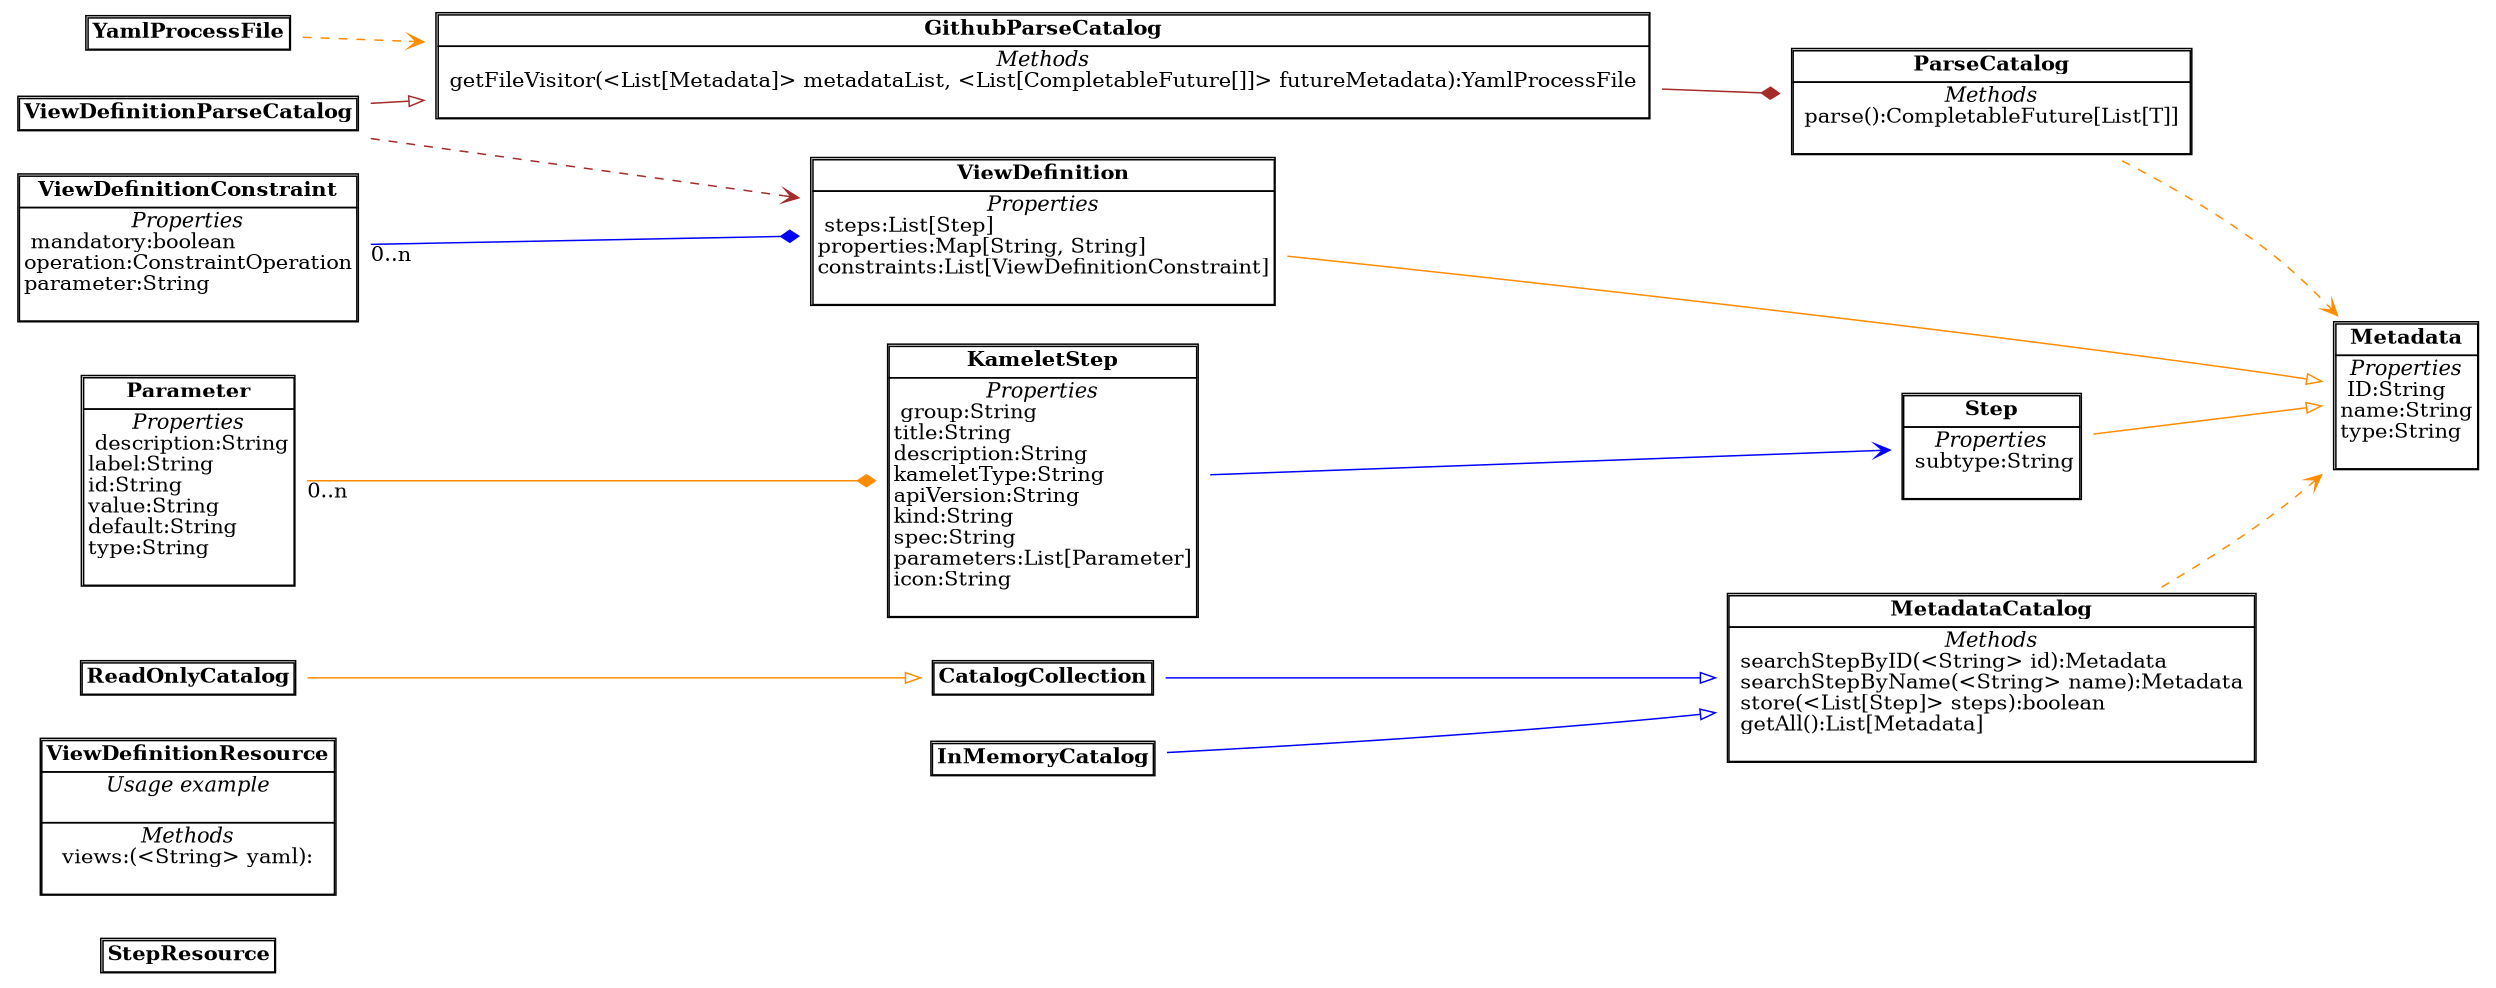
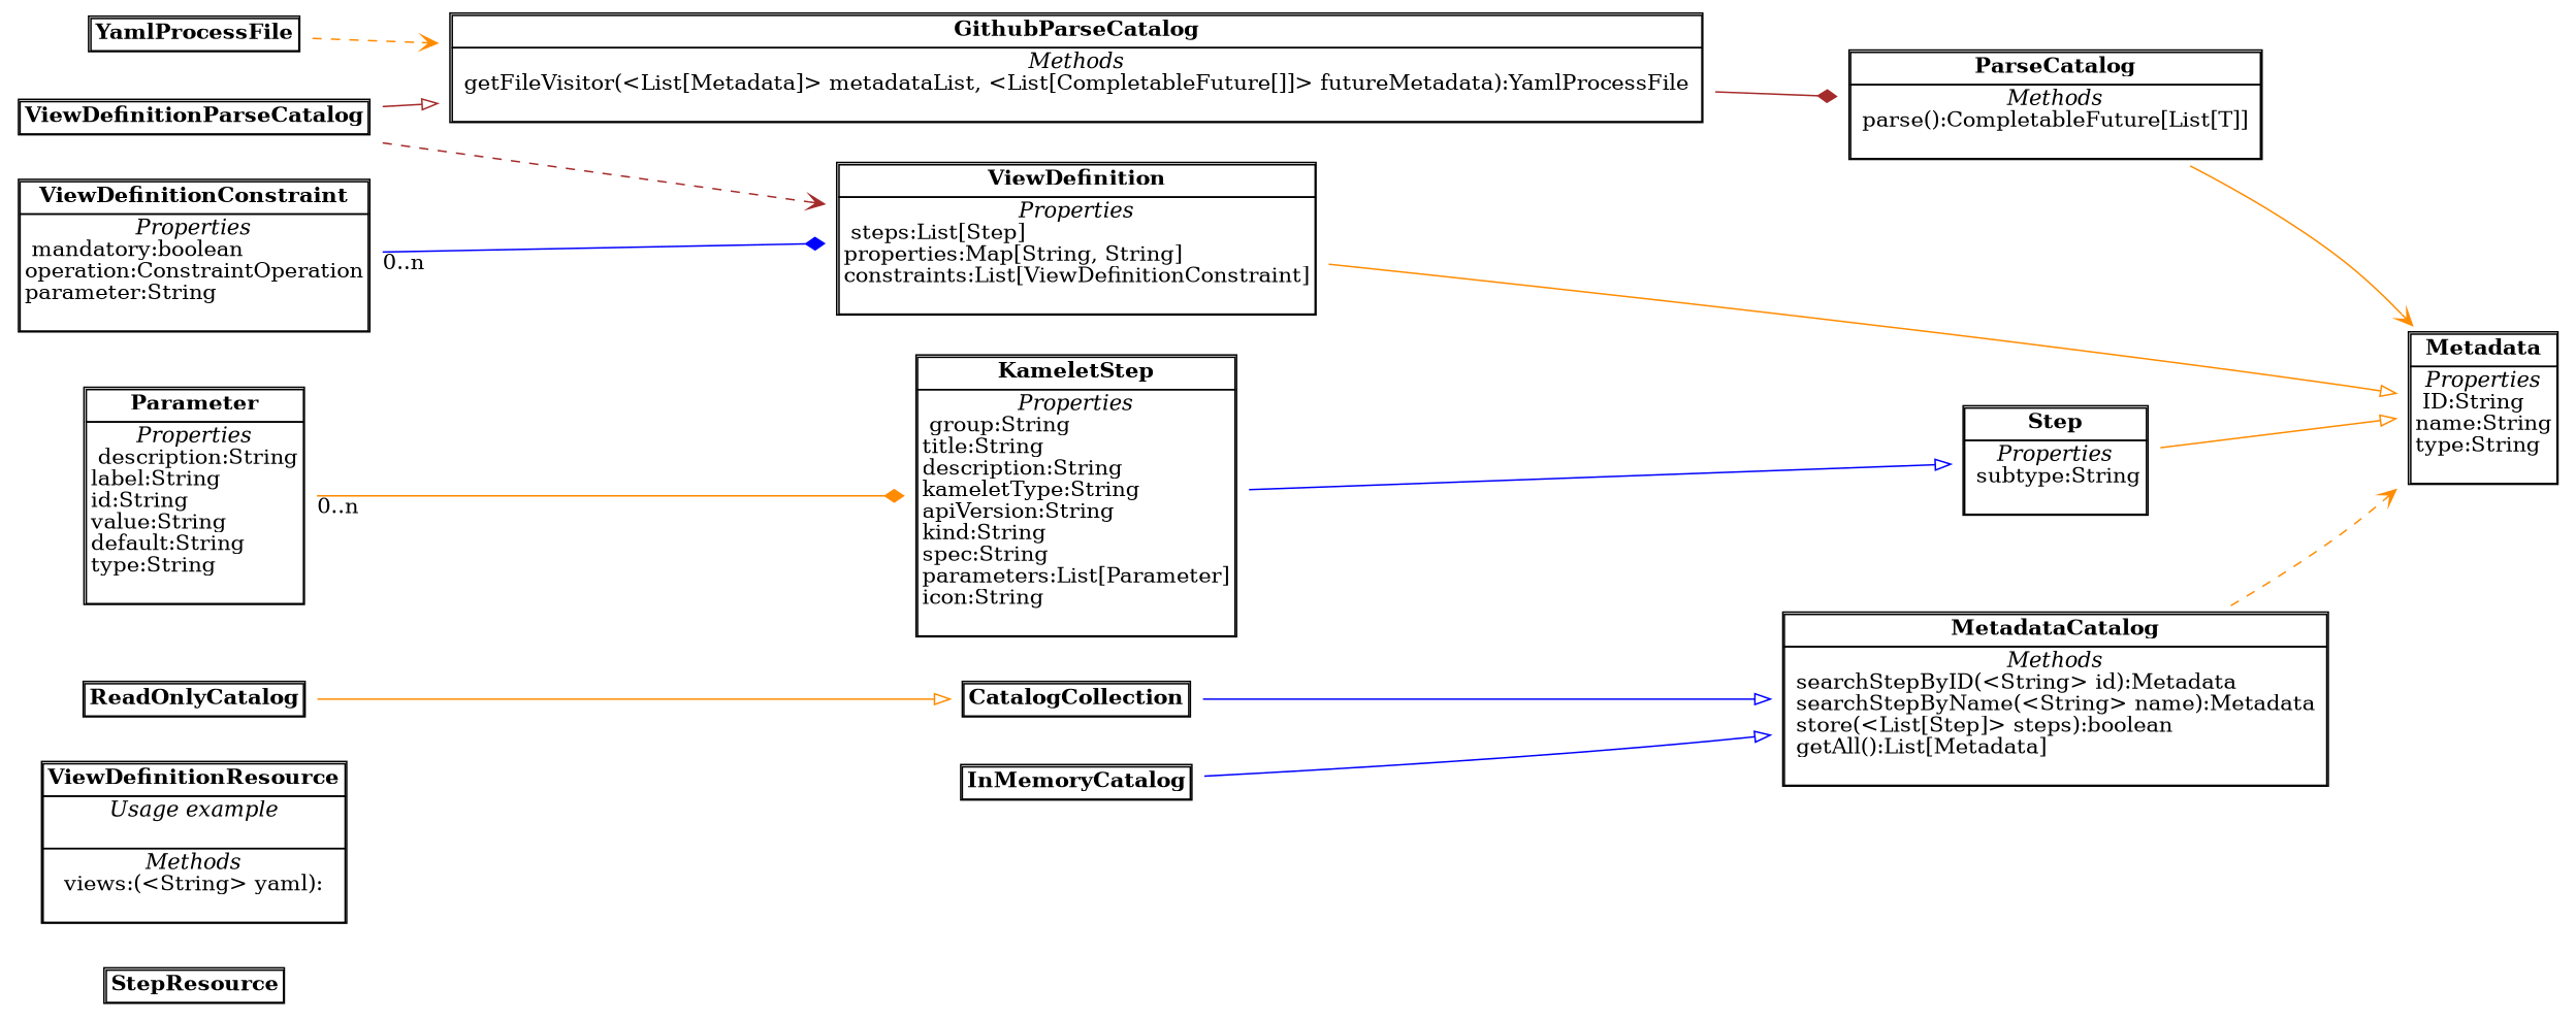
  digraph {
    rankdir=LR
    node [shape=plaintext]
    edge [arrowhead=empty color=darkorange]
    n1 [label=<<TABLE CELLSPACING="0"> 	<TR><TD><B>StepResource</B></TD></TR> 	 </TABLE>>]
    n2 [label=<<TABLE CELLSPACING="0"> 	<TR><TD><B>ViewDefinitionResource</B></TD></TR> 	<TR><TD><I>Usage example</I><BR/>  </TD></TR>  <TR><TD><I>Methods</I><BR/> views:(&lt;String&gt; yaml): <BR align="left" />  </TD></TR>   </TABLE>>]
    n3 [label=<<TABLE CELLSPACING="0"> 	<TR><TD><B>MetadataCatalog</B></TD></TR> 	<TR><TD><I>Methods</I><BR/> searchStepByID(&lt;String&gt; id):Metadata <BR align="left" /> searchStepByName(&lt;String&gt; name):Metadata <BR align="left" /> store(&lt;List[Step]&gt; steps):boolean <BR align="left" /> getAll():List[Metadata] <BR align="left" />  </TD></TR>   </TABLE>>]
    n4 [label=<<TABLE CELLSPACING="0"> 	<TR><TD><B>Metadata</B></TD></TR> 	<TR><TD><I>Properties</I><BR/> ID:String<BR align="left" />name:String<BR align="left" />type:String<BR align="left" />  </TD></TR>   </TABLE>>]
    n5 [label=<<TABLE CELLSPACING="0"> 	<TR><TD><B>ParseCatalog</B></TD></TR> 	<TR><TD><I>Methods</I><BR/> parse():CompletableFuture[List[T]] <BR align="left" />  </TD></TR>   </TABLE>>]
    n6 [label=<<TABLE CELLSPACING="0"> 	<TR><TD><B>CatalogCollection</B></TD></TR> 	 </TABLE>>]
    n7 [label=<<TABLE CELLSPACING="0"> 	<TR><TD><B>InMemoryCatalog</B></TD></TR> 	 </TABLE>>]
    n8 [label=<<TABLE CELLSPACING="0"> 	<TR><TD><B>ReadOnlyCatalog</B></TD></TR> 	 </TABLE>>]
    n9 [label=<<TABLE CELLSPACING="0"> 	<TR><TD><B>GithubParseCatalog</B></TD></TR> 	<TR><TD><I>Methods</I><BR/> getFileVisitor(&lt;List[Metadata]&gt; metadataList, &lt;List[CompletableFuture[]]&gt; futureMetadata):YamlProcessFile <BR align="left" />  </TD></TR>   </TABLE>>]
    n10 [label=<<TABLE CELLSPACING="0"> 	<TR><TD><B>YamlProcessFile</B></TD></TR> 	 </TABLE>>]
    n11 [label=<<TABLE CELLSPACING="0"> 	<TR><TD><B>KameletStep</B></TD></TR> 	<TR><TD><I>Properties</I><BR/> group:String<BR align="left" />title:String<BR align="left" />description:String<BR align="left" />kameletType:String<BR align="left" />apiVersion:String<BR align="left" />kind:String<BR align="left" />spec:String<BR align="left" />parameters:List[Parameter]<BR align="left" />icon:String<BR align="left" />  </TD></TR>   </TABLE>>]
    n12 [label=<<TABLE CELLSPACING="0"> 	<TR><TD><B>Step</B></TD></TR> 	<TR><TD><I>Properties</I><BR/> subtype:String<BR align="left" />  </TD></TR>   </TABLE>>]
    n13 [label=<<TABLE CELLSPACING="0"> 	<TR><TD><B>ViewDefinitionParseCatalog</B></TD></TR> 	 </TABLE>>]
    n14 [label=<<TABLE CELLSPACING="0"> 	<TR><TD><B>ViewDefinition</B></TD></TR> 	<TR><TD><I>Properties</I><BR/> steps:List[Step]<BR align="left" />properties:Map[String, String]<BR align="left" />constraints:List[ViewDefinitionConstraint]<BR align="left" />  </TD></TR>   </TABLE>>]
    n15 [label=<<TABLE CELLSPACING="0"> 	<TR><TD><B>Parameter</B></TD></TR> 	<TR><TD><I>Properties</I><BR/> description:String<BR align="left" />label:String<BR align="left" />id:String<BR align="left" />value:String<BR align="left" />default:String<BR align="left" />type:String<BR align="left" />  </TD></TR>   </TABLE>>]
    n16 [label=<<TABLE CELLSPACING="0"> 	<TR><TD><B>ViewDefinitionConstraint</B></TD></TR> 	<TR><TD><I>Properties</I><BR/> mandatory:boolean<BR align="left" />operation:ConstraintOperation<BR align="left" />parameter:String<BR align="left" />  </TD></TR>   </TABLE>>]
    n3 -> n4 [arrowhead=open style=dashed]
-   n5 -> n4 [arrowhead=open style=dashed]
+   n5 -> n4 [arrowhead=open style=solid]
    n6 -> n3 [color=blue]
    n7 -> n3 [color=blue]
    n8 -> n6
    n9 -> n5 [arrowhead=diamond color=brown]
    n10 -> n9 [arrowhead=open style=dashed]
-   n11 -> n12 [arrowhead=open color=blue]
+   n11 -> n12 [color=blue]
    n12 -> n4
    n13 -> n9 [color=brown]
    n13 -> n14 [arrowhead=open color=brown style=dashed]
    n14 -> n4
    n15 -> n11 [arrowhead=diamond arrowtail=none dir=both taillabel="0..n"]
    n16 -> n14 [arrowhead=diamond arrowtail=none color=blue dir=both taillabel="0..n"]
  }
